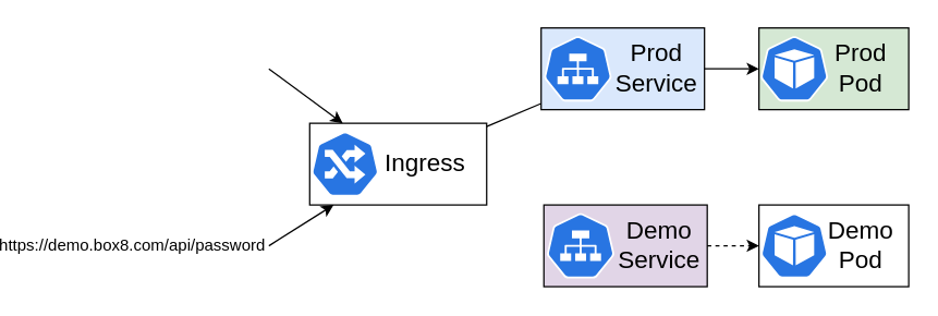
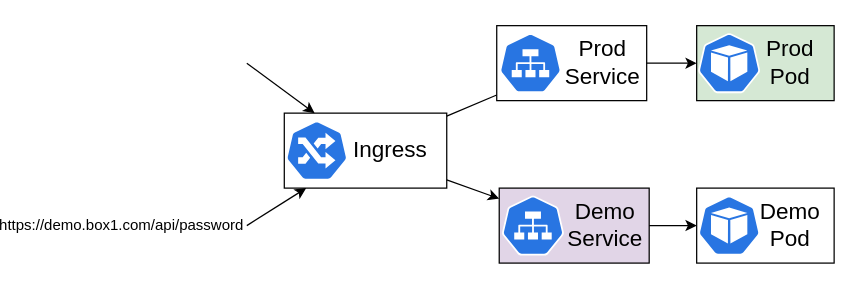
  <mxCell id="0" />
  <mxCell id="1" parent="0" />
  <mxCell id="2" value="Prod&lt;br&gt;Pod" style="rounded=0;whiteSpace=wrap;html=1;fontSize=18;spacingLeft=40;fillColor=#d5e8d4;" vertex="1" parent="1"><mxGeometry x="500" y="20" width="110" height="60" as="geometry" /></mxCell>
- <mxCell id="3" value="Prod&lt;br&gt;Service" style="rounded=0;whiteSpace=wrap;html=1;fontSize=18;spacingLeft=50;fillColor=#dae8fc;" vertex="1" parent="1"><mxGeometry x="340" y="20" width="120" height="60" as="geometry" /></mxCell>
+ <mxCell id="3" value="Prod&lt;br&gt;Service" style="rounded=0;whiteSpace=wrap;html=1;fontSize=18;spacingLeft=50;" vertex="1" parent="1"><mxGeometry x="340" y="20" width="120" height="60" as="geometry" /></mxCell>
  <mxCell id="4" value="Ingress" style="rounded=0;whiteSpace=wrap;html=1;fontSize=18;spacingLeft=40;" vertex="1" parent="1"><mxGeometry x="170" y="90" width="130" height="60" as="geometry" /></mxCell>
- <mxCell id="5" value="https://demo.box8.com/api/password" style="text;html=1;strokeColor=none;fillColor=none;align=center;verticalAlign=middle;whiteSpace=wrap;rounded=0;" vertex="1" parent="1"><mxGeometry x="20" y="170" width="40" height="20" as="geometry" /></mxCell>
+ <mxCell id="5" value="https://demo.box1.com/api/password" style="text;html=1;strokeColor=none;fillColor=none;align=center;verticalAlign=middle;whiteSpace=wrap;rounded=0;" vertex="1" parent="1"><mxGeometry x="20" y="170" width="40" height="20" as="geometry" /></mxCell>
  <mxCell id="6" value="" style="html=1;dashed=0;whitespace=wrap;fillColor=#2875E2;strokeColor=#ffffff;points=[[0.005,0.63,0],[0.1,0.2,0],[0.9,0.2,0],[0.5,0,0],[0.995,0.63,0],[0.72,0.99,0],[0.5,1,0],[0.28,0.99,0]];shape=mxgraph.kubernetes.icon;prIcon=ing;fontSize=18;" vertex="1" parent="1"><mxGeometry x="171" y="96" width="50" height="48" as="geometry" /></mxCell>
  <mxCell id="7" value="" style="html=1;dashed=0;whitespace=wrap;fillColor=#2875E2;strokeColor=#ffffff;points=[[0.005,0.63,0],[0.1,0.2,0],[0.9,0.2,0],[0.5,0,0],[0.995,0.63,0],[0.72,0.99,0],[0.5,1,0],[0.28,0.99,0]];shape=mxgraph.kubernetes.icon;prIcon=svc;fontSize=18;" vertex="1" parent="1"><mxGeometry x="342" y="26" width="50" height="48" as="geometry" /></mxCell>
  <mxCell id="8" value="Demo&lt;br&gt;Service" style="rounded=0;whiteSpace=wrap;html=1;fontSize=18;spacingLeft=50;fillColor=#e1d5e7;" vertex="1" parent="1"><mxGeometry x="342" y="150" width="120" height="60" as="geometry" /></mxCell>
  <mxCell id="9" value="" style="html=1;dashed=0;whitespace=wrap;fillColor=#2875E2;strokeColor=#ffffff;points=[[0.005,0.63,0],[0.1,0.2,0],[0.9,0.2,0],[0.5,0,0],[0.995,0.63,0],[0.72,0.99,0],[0.5,1,0],[0.28,0.99,0]];shape=mxgraph.kubernetes.icon;prIcon=svc;fontSize=18;" vertex="1" parent="1"><mxGeometry x="344" y="156" width="50" height="48" as="geometry" /></mxCell>
  <mxCell id="10" value="" style="html=1;dashed=0;whitespace=wrap;fillColor=#2875E2;strokeColor=#ffffff;points=[[0.005,0.63,0],[0.1,0.2,0],[0.9,0.2,0],[0.5,0,0],[0.995,0.63,0],[0.72,0.99,0],[0.5,1,0],[0.28,0.99,0]];shape=mxgraph.kubernetes.icon;prIcon=pod;fontSize=18;" vertex="1" parent="1"><mxGeometry x="501" y="26" width="50" height="48" as="geometry" /></mxCell>
  <mxCell id="11" value="Demo&lt;br&gt;Pod" style="rounded=0;whiteSpace=wrap;html=1;fontSize=18;spacingLeft=40;" vertex="1" parent="1"><mxGeometry x="500" y="150" width="110" height="60" as="geometry" /></mxCell>
  <mxCell id="12" value="" style="html=1;dashed=0;whitespace=wrap;fillColor=#2875E2;strokeColor=#ffffff;points=[[0.005,0.63,0],[0.1,0.2,0],[0.9,0.2,0],[0.5,0,0],[0.995,0.63,0],[0.72,0.99,0],[0.5,1,0],[0.28,0.99,0]];shape=mxgraph.kubernetes.icon;prIcon=pod;fontSize=18;" vertex="1" parent="1"><mxGeometry x="501" y="156" width="50" height="48" as="geometry" /></mxCell>
  <mxCell id="13" value="" style="endArrow=classic;html=1;fontSize=18;" edge="1" parent="1" target="4"><mxGeometry width="50" height="50" relative="1" as="geometry"><mxPoint x="140" y="180" as="sourcePoint" /><mxPoint x="350" y="210" as="targetPoint" /></mxGeometry></mxCell>
  <mxCell id="14" value="" style="endArrow=classic;html=1;fontSize=18;" edge="1" parent="1" target="4"><mxGeometry width="50" height="50" relative="1" as="geometry"><mxPoint x="140" y="50" as="sourcePoint" /><mxPoint x="350" y="210" as="targetPoint" /></mxGeometry></mxCell>
  <mxCell id="15" value="" style="endArrow=none;html=1;fontSize=18;" edge="1" parent="1" source="4" target="3"><mxGeometry width="50" height="50" relative="1" as="geometry"><mxPoint x="300" y="260" as="sourcePoint" /><mxPoint x="350" y="210" as="targetPoint" /></mxGeometry></mxCell>
+ <mxCell id="16" value="" style="endArrow=classic;html=1;fontSize=18;" edge="1" parent="1" source="4" target="8"><mxGeometry width="50" height="50" relative="1" as="geometry"><mxPoint x="300" y="260" as="sourcePoint" /><mxPoint x="350" y="210" as="targetPoint" /></mxGeometry></mxCell>
  <mxCell id="17" value="" style="endArrow=classic;html=1;fontSize=18;" edge="1" parent="1" source="3" target="2"><mxGeometry width="50" height="50" relative="1" as="geometry"><mxPoint x="300" y="260" as="sourcePoint" /><mxPoint x="350" y="210" as="targetPoint" /></mxGeometry></mxCell>
- <mxCell id="18" value="" style="endArrow=classic;html=1;fontSize=18;dashed=1;" edge="1" parent="1" source="8" target="11"><mxGeometry width="50" height="50" relative="1" as="geometry"><mxPoint x="260" y="270" as="sourcePoint" /><mxPoint x="350" y="210" as="targetPoint" /></mxGeometry></mxCell>
+ <mxCell id="18" value="" style="endArrow=classic;html=1;fontSize=18;" edge="1" parent="1" source="8" target="11"><mxGeometry width="50" height="50" relative="1" as="geometry"><mxPoint x="260" y="270" as="sourcePoint" /><mxPoint x="350" y="210" as="targetPoint" /></mxGeometry></mxCell>
